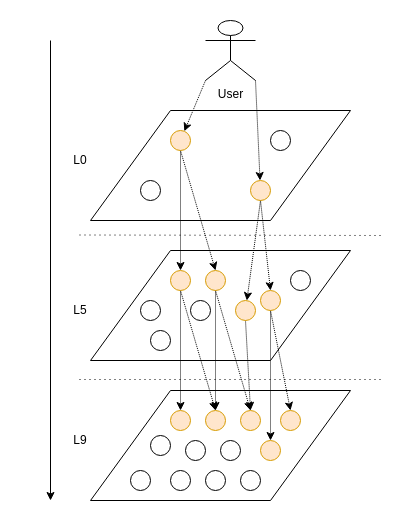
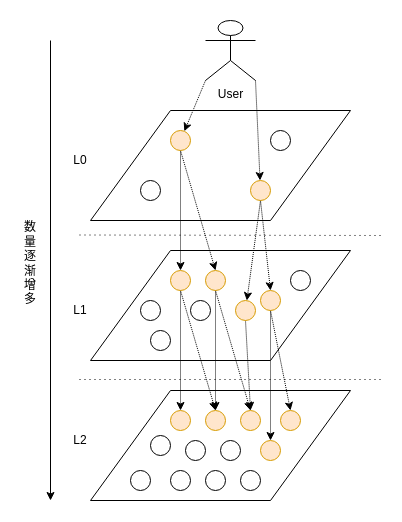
  <mxCell id="0" />
  <mxCell id="1" parent="0" />
  <mxCell id="2" value="" style="shape=parallelogram;perimeter=parallelogramPerimeter;whiteSpace=wrap;html=1;fixedSize=1;size=80;" vertex="1" parent="1"><mxGeometry x="90" y="390" width="260" height="110" as="geometry" /></mxCell>
  <mxCell id="3" value="" style="shape=parallelogram;perimeter=parallelogramPerimeter;whiteSpace=wrap;html=1;fixedSize=1;size=80;" vertex="1" parent="1"><mxGeometry x="90" y="250" width="260" height="110" as="geometry" /></mxCell>
  <mxCell id="4" value="" style="shape=parallelogram;perimeter=parallelogramPerimeter;whiteSpace=wrap;html=1;fixedSize=1;size=80;" vertex="1" parent="1"><mxGeometry x="90" y="110" width="260" height="110" as="geometry" /></mxCell>
  <mxCell id="5" style="rounded=0;orthogonalLoop=1;jettySize=auto;html=1;exitX=0;exitY=1;exitDx=0;exitDy=0;exitPerimeter=0;dashed=1;dashPattern=1 1;" edge="1" parent="1" source="7" target="10"><mxGeometry relative="1" as="geometry" /></mxCell>
  <mxCell id="6" style="edgeStyle=none;rounded=0;orthogonalLoop=1;jettySize=auto;html=1;exitX=1;exitY=1;exitDx=0;exitDy=0;exitPerimeter=0;dashed=1;dashPattern=1 1;" edge="1" parent="1" source="7" target="15"><mxGeometry relative="1" as="geometry" /></mxCell>
  <mxCell id="7" value="User" style="shape=umlActor;verticalLabelPosition=bottom;verticalAlign=top;html=1;outlineConnect=0;" vertex="1" parent="1"><mxGeometry x="205" y="20" width="50" height="60" as="geometry" /></mxCell>
  <mxCell id="8" style="edgeStyle=none;rounded=0;orthogonalLoop=1;jettySize=auto;html=1;exitX=0.5;exitY=1;exitDx=0;exitDy=0;entryX=0.5;entryY=0;entryDx=0;entryDy=0;dashed=1;dashPattern=1 1;" edge="1" parent="1" source="10" target="22"><mxGeometry relative="1" as="geometry" /></mxCell>
  <mxCell id="9" style="edgeStyle=none;rounded=0;orthogonalLoop=1;jettySize=auto;html=1;exitX=0.5;exitY=1;exitDx=0;exitDy=0;entryX=0.5;entryY=0;entryDx=0;entryDy=0;dashed=1;dashPattern=1 1;" edge="1" parent="1" source="10" target="18"><mxGeometry relative="1" as="geometry" /></mxCell>
  <mxCell id="10" value="" style="ellipse;whiteSpace=wrap;html=1;aspect=fixed;fillColor=#ffe6cc;strokeColor=#d79b00;" vertex="1" parent="1"><mxGeometry x="170" y="130" width="20" height="20" as="geometry" /></mxCell>
  <mxCell id="11" value="" style="ellipse;whiteSpace=wrap;html=1;aspect=fixed;" vertex="1" parent="1"><mxGeometry x="140" y="180" width="20" height="20" as="geometry" /></mxCell>
  <mxCell id="12" value="" style="ellipse;whiteSpace=wrap;html=1;aspect=fixed;" vertex="1" parent="1"><mxGeometry x="270" y="130" width="20" height="20" as="geometry" /></mxCell>
  <mxCell id="13" style="edgeStyle=none;rounded=0;orthogonalLoop=1;jettySize=auto;html=1;exitX=0.5;exitY=1;exitDx=0;exitDy=0;dashed=1;dashPattern=1 1;" edge="1" parent="1" source="15" target="30"><mxGeometry relative="1" as="geometry" /></mxCell>
  <mxCell id="14" style="edgeStyle=none;rounded=0;orthogonalLoop=1;jettySize=auto;html=1;exitX=0.5;exitY=1;exitDx=0;exitDy=0;entryX=0.5;entryY=0;entryDx=0;entryDy=0;dashed=1;dashPattern=1 1;" edge="1" parent="1" source="15" target="27"><mxGeometry relative="1" as="geometry" /></mxCell>
  <mxCell id="15" value="" style="ellipse;whiteSpace=wrap;html=1;aspect=fixed;fillColor=#ffe6cc;strokeColor=#d79b00;" vertex="1" parent="1"><mxGeometry x="250" y="180" width="20" height="20" as="geometry" /></mxCell>
  <mxCell id="16" style="edgeStyle=none;rounded=0;orthogonalLoop=1;jettySize=auto;html=1;exitX=0.5;exitY=1;exitDx=0;exitDy=0;entryX=0.5;entryY=0;entryDx=0;entryDy=0;dashed=1;dashPattern=1 1;" edge="1" parent="1" source="18" target="31"><mxGeometry relative="1" as="geometry" /></mxCell>
  <mxCell id="17" style="edgeStyle=none;rounded=0;orthogonalLoop=1;jettySize=auto;html=1;exitX=0.5;exitY=1;exitDx=0;exitDy=0;entryX=0.5;entryY=0;entryDx=0;entryDy=0;dashed=1;dashPattern=1 1;" edge="1" parent="1" source="18" target="35"><mxGeometry relative="1" as="geometry" /></mxCell>
  <mxCell id="18" value="" style="ellipse;whiteSpace=wrap;html=1;aspect=fixed;fillColor=#ffe6cc;strokeColor=#d79b00;" vertex="1" parent="1"><mxGeometry x="170" y="270" width="20" height="20" as="geometry" /></mxCell>
  <mxCell id="19" value="" style="ellipse;whiteSpace=wrap;html=1;aspect=fixed;" vertex="1" parent="1"><mxGeometry x="150" y="330" width="20" height="20" as="geometry" /></mxCell>
  <mxCell id="20" style="edgeStyle=none;rounded=0;orthogonalLoop=1;jettySize=auto;html=1;exitX=0.5;exitY=1;exitDx=0;exitDy=0;entryX=0.5;entryY=0;entryDx=0;entryDy=0;dashed=1;dashPattern=1 1;" edge="1" parent="1" source="22" target="35"><mxGeometry relative="1" as="geometry" /></mxCell>
  <mxCell id="21" style="edgeStyle=none;rounded=0;orthogonalLoop=1;jettySize=auto;html=1;exitX=0.5;exitY=1;exitDx=0;exitDy=0;entryX=0.5;entryY=0;entryDx=0;entryDy=0;dashed=1;dashPattern=1 1;" edge="1" parent="1" source="22" target="37"><mxGeometry relative="1" as="geometry" /></mxCell>
  <mxCell id="22" value="" style="ellipse;whiteSpace=wrap;html=1;aspect=fixed;fillColor=#ffe6cc;strokeColor=#d79b00;" vertex="1" parent="1"><mxGeometry x="205" y="270" width="20" height="20" as="geometry" /></mxCell>
  <mxCell id="23" value="" style="ellipse;whiteSpace=wrap;html=1;aspect=fixed;" vertex="1" parent="1"><mxGeometry x="190" y="300" width="20" height="20" as="geometry" /></mxCell>
  <mxCell id="24" value="" style="ellipse;whiteSpace=wrap;html=1;aspect=fixed;" vertex="1" parent="1"><mxGeometry x="290" y="270" width="20" height="20" as="geometry" /></mxCell>
  <mxCell id="25" style="edgeStyle=none;rounded=0;orthogonalLoop=1;jettySize=auto;html=1;exitX=0.5;exitY=1;exitDx=0;exitDy=0;entryX=0.5;entryY=0;entryDx=0;entryDy=0;dashed=1;dashPattern=1 1;" edge="1" parent="1" source="27" target="40"><mxGeometry relative="1" as="geometry" /></mxCell>
  <mxCell id="26" style="edgeStyle=none;rounded=0;orthogonalLoop=1;jettySize=auto;html=1;exitX=0.5;exitY=1;exitDx=0;exitDy=0;entryX=0.5;entryY=0;entryDx=0;entryDy=0;dashed=1;dashPattern=1 1;" edge="1" parent="1" source="27" target="41"><mxGeometry relative="1" as="geometry" /></mxCell>
  <mxCell id="27" value="" style="ellipse;whiteSpace=wrap;html=1;aspect=fixed;fillColor=#ffe6cc;strokeColor=#d79b00;" vertex="1" parent="1"><mxGeometry x="260" y="290" width="20" height="20" as="geometry" /></mxCell>
  <mxCell id="28" value="" style="ellipse;whiteSpace=wrap;html=1;aspect=fixed;" vertex="1" parent="1"><mxGeometry x="140" y="300" width="20" height="20" as="geometry" /></mxCell>
  <mxCell id="29" style="edgeStyle=none;rounded=0;orthogonalLoop=1;jettySize=auto;html=1;exitX=0.5;exitY=1;exitDx=0;exitDy=0;dashed=1;dashPattern=1 1;entryX=0.5;entryY=0;entryDx=0;entryDy=0;" edge="1" parent="1" source="30" target="37"><mxGeometry relative="1" as="geometry"><mxPoint x="252" y="410" as="targetPoint" /></mxGeometry></mxCell>
  <mxCell id="30" value="" style="ellipse;whiteSpace=wrap;html=1;aspect=fixed;fillColor=#ffe6cc;strokeColor=#d79b00;" vertex="1" parent="1"><mxGeometry x="235" y="300" width="20" height="20" as="geometry" /></mxCell>
  <mxCell id="31" value="" style="ellipse;whiteSpace=wrap;html=1;aspect=fixed;fillColor=#ffe6cc;strokeColor=#d79b00;" vertex="1" parent="1"><mxGeometry x="170" y="410" width="20" height="20" as="geometry" /></mxCell>
  <mxCell id="32" value="" style="ellipse;whiteSpace=wrap;html=1;aspect=fixed;" vertex="1" parent="1"><mxGeometry x="150" y="435" width="20" height="20" as="geometry" /></mxCell>
  <mxCell id="33" value="" style="ellipse;whiteSpace=wrap;html=1;aspect=fixed;" vertex="1" parent="1"><mxGeometry x="130" y="470" width="20" height="20" as="geometry" /></mxCell>
  <mxCell id="34" value="" style="ellipse;whiteSpace=wrap;html=1;aspect=fixed;" vertex="1" parent="1"><mxGeometry x="185" y="440" width="20" height="20" as="geometry" /></mxCell>
  <mxCell id="35" value="" style="ellipse;whiteSpace=wrap;html=1;aspect=fixed;fillColor=#ffe6cc;strokeColor=#d79b00;" vertex="1" parent="1"><mxGeometry x="205" y="410" width="20" height="20" as="geometry" /></mxCell>
  <mxCell id="36" value="" style="ellipse;whiteSpace=wrap;html=1;aspect=fixed;" vertex="1" parent="1"><mxGeometry x="170" y="470" width="20" height="20" as="geometry" /></mxCell>
  <mxCell id="37" value="" style="ellipse;whiteSpace=wrap;html=1;aspect=fixed;fillColor=#ffe6cc;strokeColor=#d79b00;" vertex="1" parent="1"><mxGeometry x="240" y="410" width="20" height="20" as="geometry" /></mxCell>
  <mxCell id="38" value="" style="ellipse;whiteSpace=wrap;html=1;aspect=fixed;" vertex="1" parent="1"><mxGeometry x="220" y="440" width="20" height="20" as="geometry" /></mxCell>
  <mxCell id="39" value="" style="ellipse;whiteSpace=wrap;html=1;aspect=fixed;" vertex="1" parent="1"><mxGeometry x="205" y="470" width="20" height="20" as="geometry" /></mxCell>
  <mxCell id="40" value="" style="ellipse;whiteSpace=wrap;html=1;aspect=fixed;fillColor=#ffe6cc;strokeColor=#d79b00;" vertex="1" parent="1"><mxGeometry x="280" y="410" width="20" height="20" as="geometry" /></mxCell>
  <mxCell id="41" value="" style="ellipse;whiteSpace=wrap;html=1;aspect=fixed;fillColor=#ffe6cc;strokeColor=#d79b00;" vertex="1" parent="1"><mxGeometry x="260" y="440" width="20" height="20" as="geometry" /></mxCell>
  <mxCell id="42" value="" style="ellipse;whiteSpace=wrap;html=1;aspect=fixed;" vertex="1" parent="1"><mxGeometry x="240" y="470" width="20" height="20" as="geometry" /></mxCell>
  <mxCell id="43" value="" style="endArrow=classic;html=1;" edge="1" parent="1"><mxGeometry width="50" height="50" relative="1" as="geometry"><mxPoint x="50" y="40" as="sourcePoint" /><mxPoint x="50" y="500" as="targetPoint" /></mxGeometry></mxCell>
+ <mxCell id="44" value="数量逐渐增多" style="text;html=1;strokeColor=none;fillColor=none;align=center;verticalAlign=middle;whiteSpace=wrap;rounded=0;dashed=1;dashPattern=1 1;" vertex="1" parent="1"><mxGeometry x="20" y="200" width="20" height="125" as="geometry" /></mxCell>
  <mxCell id="45" value="L0" style="text;html=1;strokeColor=none;fillColor=none;align=center;verticalAlign=middle;whiteSpace=wrap;rounded=0;dashed=1;dashPattern=1 1;" vertex="1" parent="1"><mxGeometry x="60" y="150" width="40" height="20" as="geometry" /></mxCell>
- <mxCell id="46" value="L5" style="text;html=1;strokeColor=none;fillColor=none;align=center;verticalAlign=middle;whiteSpace=wrap;rounded=0;dashed=1;dashPattern=1 1;" vertex="1" parent="1"><mxGeometry x="60" y="300" width="40" height="20" as="geometry" /></mxCell>
- <mxCell id="47" value="L9" style="text;html=1;strokeColor=none;fillColor=none;align=center;verticalAlign=middle;whiteSpace=wrap;rounded=0;dashed=1;dashPattern=1 1;" vertex="1" parent="1"><mxGeometry x="60" y="430" width="40" height="20" as="geometry" /></mxCell>
+ <mxCell id="46" value="L1" style="text;html=1;strokeColor=none;fillColor=none;align=center;verticalAlign=middle;whiteSpace=wrap;rounded=0;dashed=1;dashPattern=1 1;" vertex="1" parent="1"><mxGeometry x="60" y="300" width="40" height="20" as="geometry" /></mxCell>
+ <mxCell id="47" value="L2" style="text;html=1;strokeColor=none;fillColor=none;align=center;verticalAlign=middle;whiteSpace=wrap;rounded=0;dashed=1;dashPattern=1 1;" vertex="1" parent="1"><mxGeometry x="60" y="430" width="40" height="20" as="geometry" /></mxCell>
  <mxCell id="48" value="" style="endArrow=none;html=1;dashed=1;dashPattern=1 4;" edge="1" parent="1"><mxGeometry width="50" height="50" relative="1" as="geometry"><mxPoint x="380" y="235" as="sourcePoint" /><mxPoint x="78" y="234.5" as="targetPoint" /></mxGeometry></mxCell>
  <mxCell id="49" value="" style="endArrow=none;html=1;dashed=1;dashPattern=1 4;" edge="1" parent="1"><mxGeometry width="50" height="50" relative="1" as="geometry"><mxPoint x="380" y="379" as="sourcePoint" /><mxPoint x="78" y="379" as="targetPoint" /></mxGeometry></mxCell>
